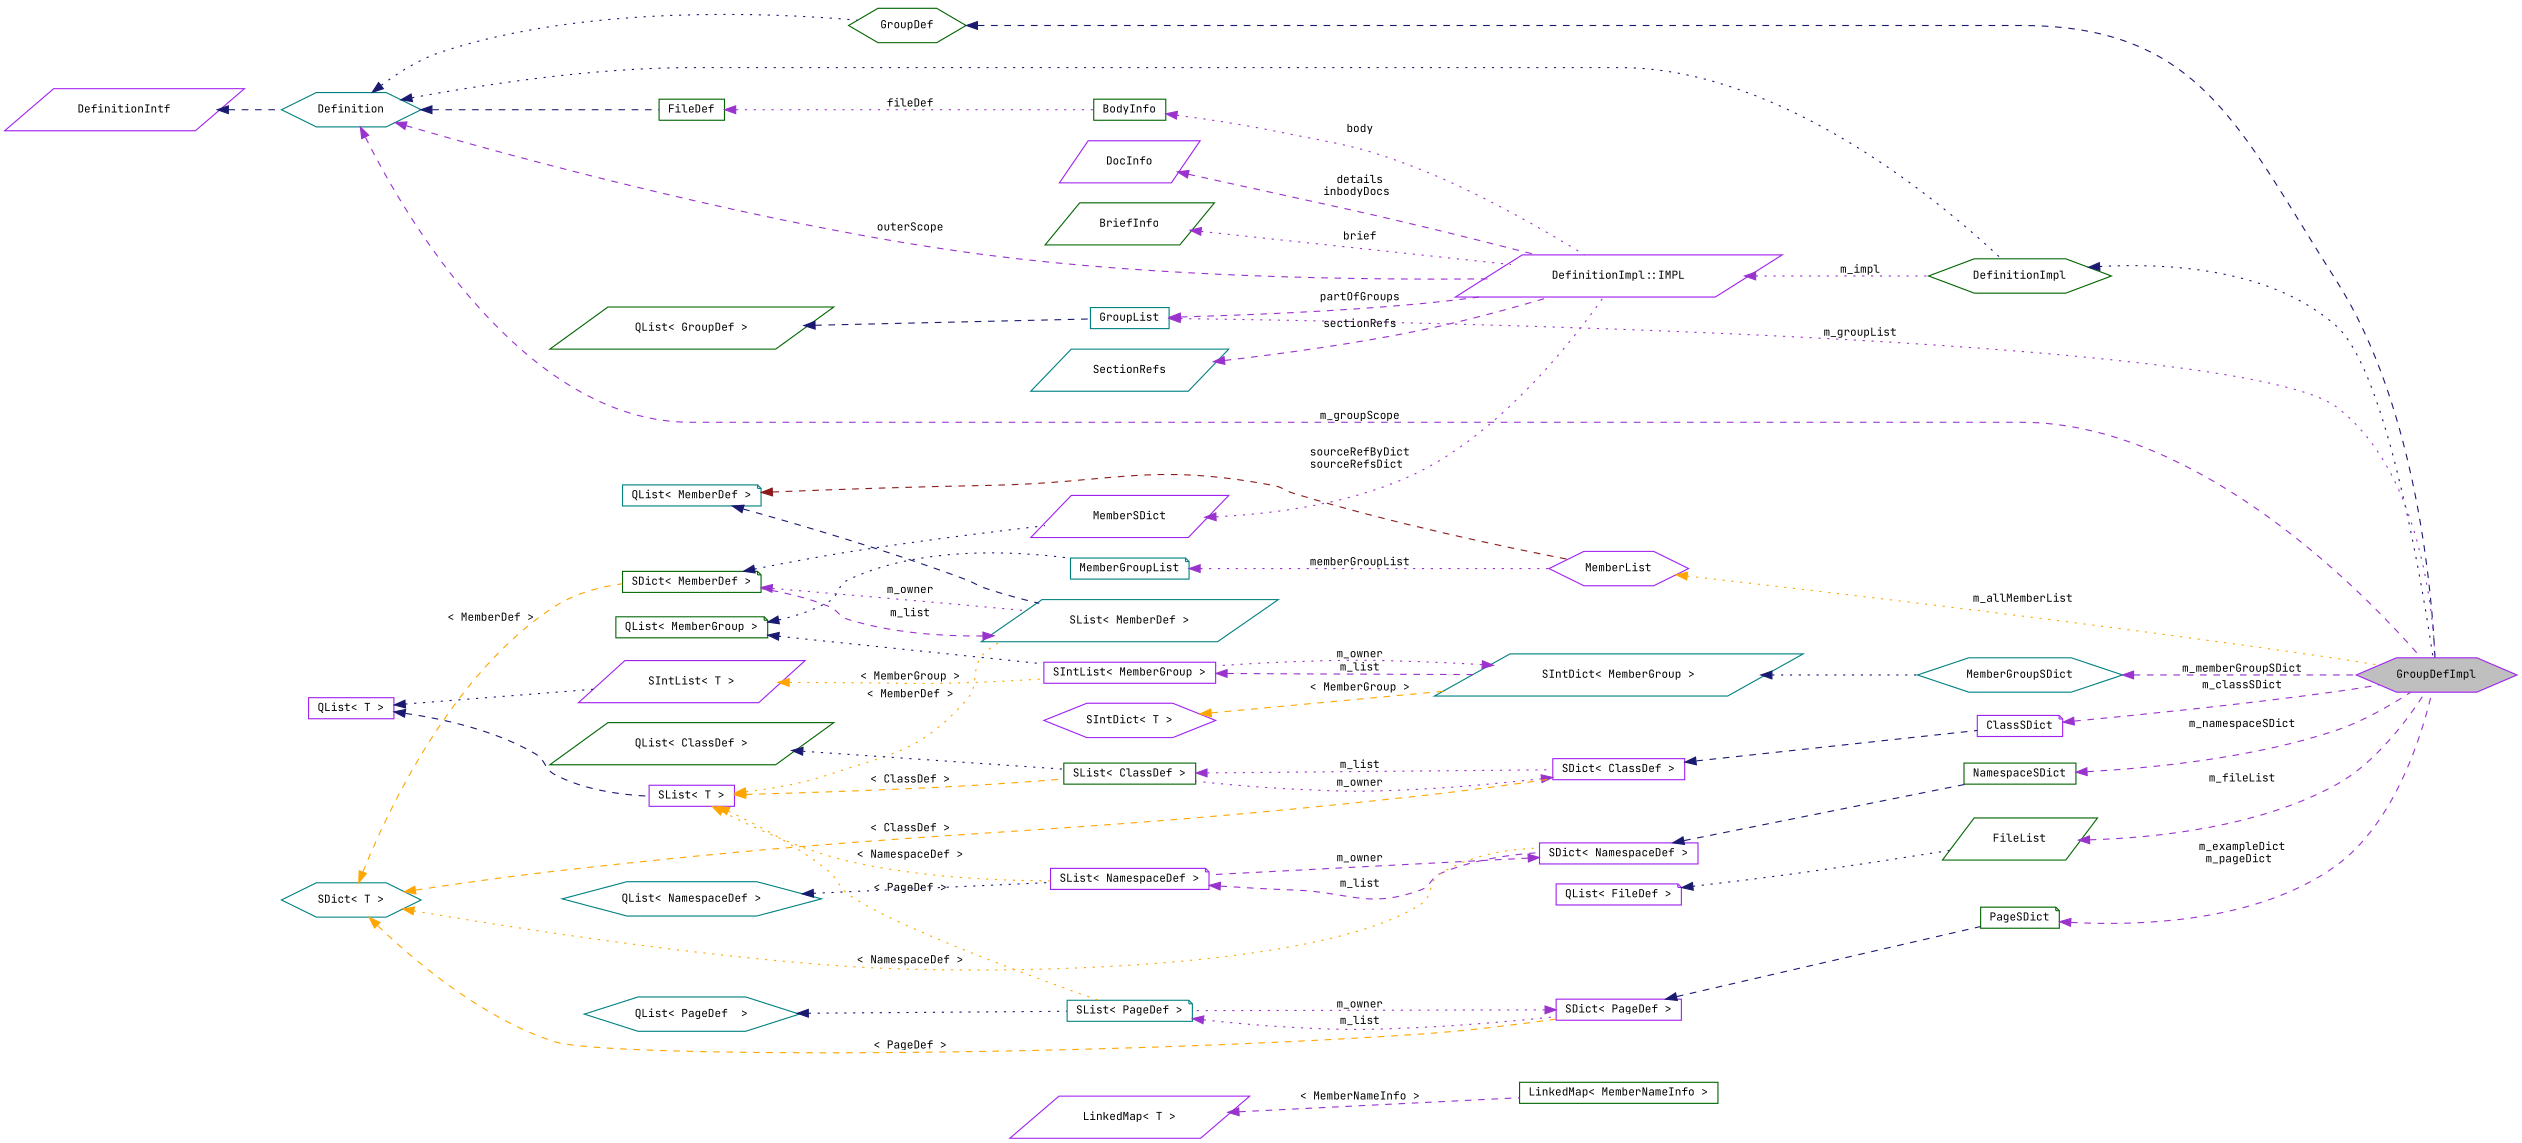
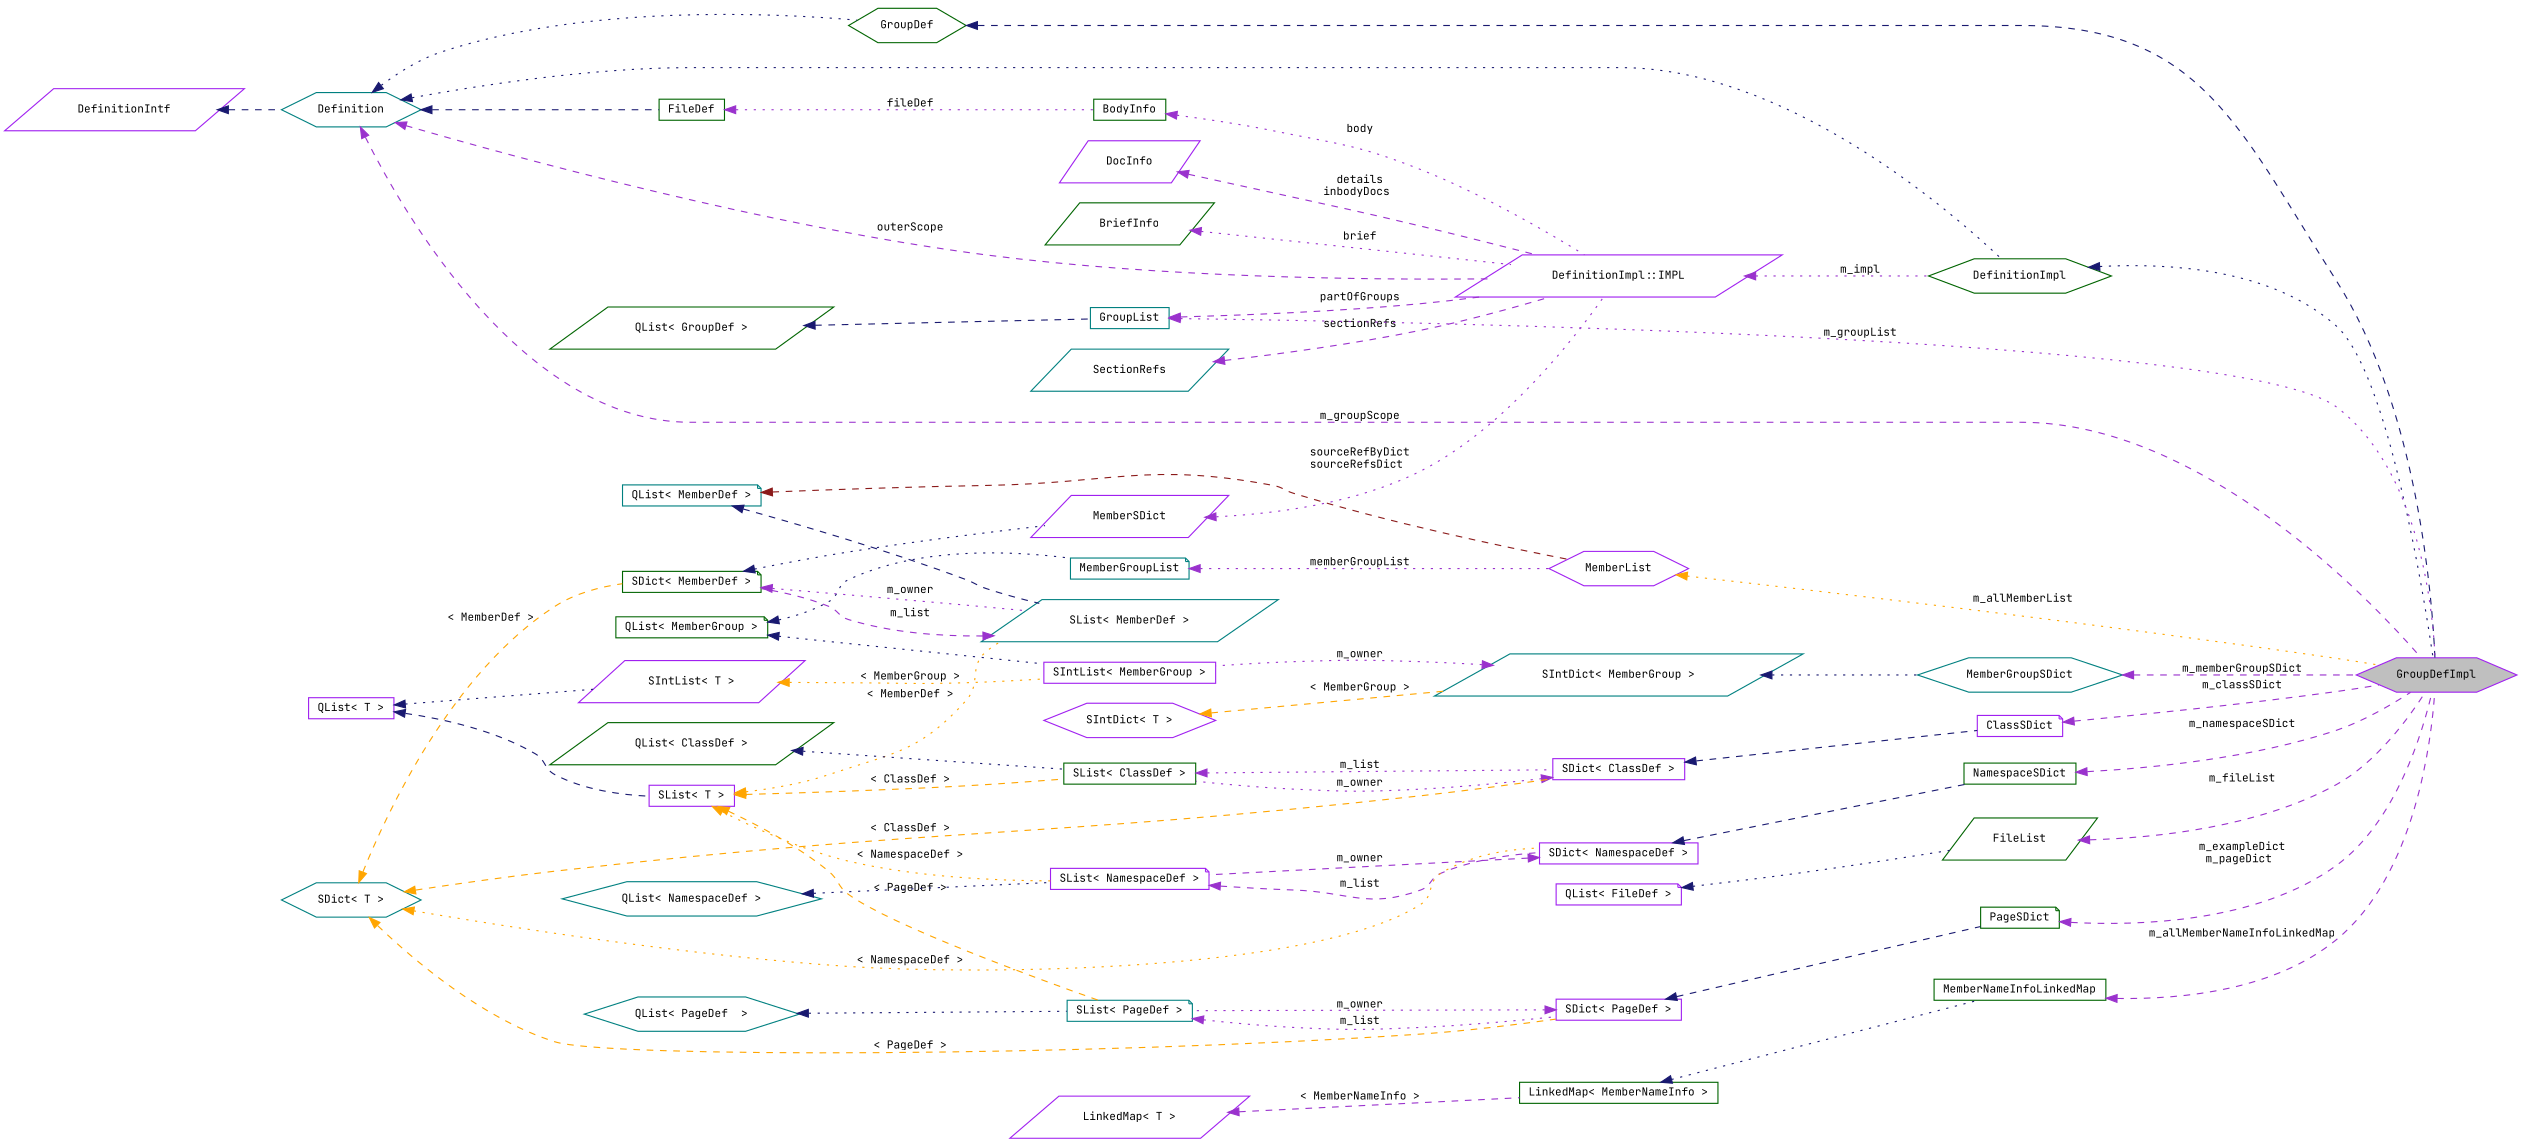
  digraph {
    fontname="JetBrains Mono"
    rankdir=LR
    node [color=purple fillcolor=white fontname="JetBrains Mono" fontsize=10 shape=parallelogram style=filled]
    edge [color=darkorchid3 dir=back fontname="JetBrains Mono" fontsize=10 labelfontname=Helvetica labelfontsize=10 style=dashed]
    n1 [fillcolor=grey75 fontcolor=black height=0.2 label=GroupDefImpl shape=hexagon width=0.4]
    n2 [color=darkgreen height=0.2 label=DefinitionImpl shape=hexagon width=0.4]
    n3 [color=teal height=0.2 label=Definition shape=hexagon width=0.4]
    n4 [height=0.2 label="DefinitionImpl::IMPL" width=0.4]
    n5 [color=darkgreen height=0.2 label=FileDef shape=box width=0.4]
    n6 [color=darkgreen height=0.2 label=GroupDef shape=hexagon width=0.4]
    n7 [color=darkgreen height=0.2 label=BodyInfo shape=box width=0.4]
    n8 [height=0.2 label=DefinitionIntf width=0.4]
    n9 [color=teal height=0.2 label=SectionRefs width=0.4]
    n10 [height=0.2 label=MemberSDict width=0.4]
    n11 [color=darkgreen height=0.2 label="SDict\< MemberDef \>" shape=note width=0.4]
    n12 [color=teal height=0.2 label="SList\< MemberDef \>" width=0.4]
    n13 [color=teal height=0.2 label="QList\< MemberDef \>" shape=note width=0.4]
    n14 [height=0.2 label=MemberList shape=hexagon width=0.4]
    n15 [height=0.2 label="SList\< T \>" shape=box width=0.4]
    n16 [color=darkgreen height=0.2 label="SList\< ClassDef \>" shape=box width=0.4]
    n17 [height=0.2 label="SList\< NamespaceDef \>" shape=note width=0.4]
    n18 [color=teal height=0.2 label="SList\< PageDef \>" shape=note width=0.4]
    n19 [height=0.2 label="SDict\< ClassDef \>" shape=box width=0.4]
    n20 [height=0.2 label="SDict\< NamespaceDef \>" shape=box width=0.4]
    n21 [height=0.2 label="SDict\< PageDef \>" shape=box width=0.4]
    n22 [height=0.2 label="QList\< T \>" shape=box width=0.4]
    n23 [height=0.2 label="SIntList\< T \>" width=0.4]
    n24 [height=0.2 label="SIntList\< MemberGroup \>" shape=box width=0.4]
    n25 [color=teal height=0.2 label="SDict\< T \>" shape=hexagon width=0.4]
    n26 [height=0.2 label=ClassSDict shape=note width=0.4]
    n27 [color=darkgreen height=0.2 label=NamespaceSDict shape=box width=0.4]
    n28 [color=darkgreen height=0.2 label=PageSDict shape=note width=0.4]
    n29 [color=teal height=0.2 label=GroupList shape=box width=0.4]
    n30 [color=darkgreen height=0.2 label="QList\< GroupDef \>" width=0.4]
    n31 [height=0.2 label=DocInfo width=0.4]
    n32 [color=darkgreen height=0.2 label=BriefInfo width=0.4]
    n33 [color=darkgreen height=0.2 label="QList\< ClassDef \>" width=0.4]
    n34 [color=teal height=0.2 label=MemberGroupList shape=note width=0.4]
    n35 [color=darkgreen height=0.2 label="QList\< MemberGroup \>" shape=note width=0.4]
    n36 [color=teal height=0.2 label="SIntDict\< MemberGroup \>" width=0.4]
    n37 [color=darkgreen height=0.2 label=FileList width=0.4]
    n38 [height=0.2 label="QList\< FileDef \>" shape=note width=0.4]
    n39 [color=teal height=0.2 label=MemberGroupSDict shape=hexagon width=0.4]
    n40 [height=0.2 label="SIntDict\< T \>" shape=hexagon width=0.4]
+   n41 [color=darkgreen height=0.2 label=MemberNameInfoLinkedMap shape=box width=0.4]
    n42 [color=darkgreen height=0.2 label="LinkedMap\< MemberNameInfo \>" shape=box width=0.4]
    n43 [height=0.2 label="LinkedMap\< T \>" width=0.4]
    n44 [color=teal height=0.2 label="QList\< NamespaceDef \>" shape=hexagon width=0.4]
    n45 [color=teal height=0.2 label="QList\< PageDef  \>" shape=hexagon width=0.4]
    n2 -> n1 [color=midnightblue style=dotted]
    n3 -> n1 [label=" m_groupScope"]
    n3 -> n2 [color=midnightblue style=dotted]
    n3 -> n4 [label=" outerScope"]
    n3 -> n5 [color=midnightblue]
    n3 -> n6 [color=midnightblue style=dotted]
    n4 -> n2 [label=" m_impl" style=dotted]
    n5 -> n7 [label=" fileDef" style=dotted]
    n6 -> n1 [color=midnightblue]
    n7 -> n4 [label=" body" style=dotted]
    n8 -> n3 [color=midnightblue]
    n9 -> n4 [label=" sectionRefs"]
    n10 -> n4 [label=" sourceRefByDict\nsourceRefsDict" style=dotted]
    n11 -> n10 [color=midnightblue style=dotted]
    n11 -> n12 [label=" m_owner" style=dotted]
    n12 -> n11 [label=" m_list"]
    n13 -> n12 [color=midnightblue]
    n13 -> n14 [color=firebrick4]
    n14 -> n1 [color=orange label=" m_allMemberList" style=dotted]
    n15 -> n12 [color=orange label=" \< MemberDef \>" style=dotted]
    n15 -> n16 [color=orange label=" \< ClassDef \>"]
    n15 -> n17 [color=orange label=" \< NamespaceDef \>" style=dotted]
-   n15 -> n18 [color=orange label=" \< PageDef \>" style=dotted]
+   n15 -> n18 [color=orange label=" \< PageDef \>"]
    n16 -> n19 [label=" m_list" style=dotted]
    n17 -> n20 [label=" m_list"]
    n18 -> n21 [label=" m_list" style=dotted]
    n19 -> n16 [label=" m_owner" style=dotted]
    n19 -> n26 [color=midnightblue]
    n20 -> n17 [label=" m_owner"]
    n20 -> n27 [color=midnightblue]
    n21 -> n18 [label=" m_owner" style=dotted]
    n21 -> n28 [color=midnightblue]
    n22 -> n15 [color=midnightblue]
    n22 -> n23 [color=midnightblue style=dotted]
    n23 -> n24 [color=orange label=" \< MemberGroup \>" style=dotted]
-   n24 -> n36 [label=" m_list"]
    n25 -> n11 [color=orange label=" \< MemberDef \>"]
    n25 -> n19 [color=orange label=" \< ClassDef \>"]
    n25 -> n20 [color=orange label=" \< NamespaceDef \>" style=dotted]
    n25 -> n21 [color=orange label=" \< PageDef \>"]
    n26 -> n1 [label=" m_classSDict"]
    n27 -> n1 [label=" m_namespaceSDict"]
    n28 -> n1 [label=" m_exampleDict\nm_pageDict"]
    n29 -> n1 [label=" m_groupList" style=dotted]
    n29 -> n4 [label=" partOfGroups"]
    n30 -> n29 [color=midnightblue]
    n31 -> n4 [label=" details\ninbodyDocs"]
    n32 -> n4 [label=" brief" style=dotted]
    n33 -> n16 [color=midnightblue style=dotted]
    n34 -> n14 [label=" memberGroupList" style=dotted]
    n35 -> n24 [color=midnightblue style=dotted]
    n35 -> n34 [color=midnightblue style=dotted]
    n36 -> n24 [label=" m_owner" style=dotted]
    n36 -> n39 [color=midnightblue style=dotted]
    n37 -> n1 [label=" m_fileList"]
    n38 -> n37 [color=midnightblue style=dotted]
    n39 -> n1 [label=" m_memberGroupSDict"]
    n40 -> n36 [color=orange label=" \< MemberGroup \>"]
+   n41 -> n1 [label=" m_allMemberNameInfoLinkedMap"]
+   n42 -> n41 [color=midnightblue style=dotted]
    n43 -> n42 [label=" \< MemberNameInfo \>"]
    n44 -> n17 [color=midnightblue style=dotted]
    n45 -> n18 [color=midnightblue style=dotted]
  }
